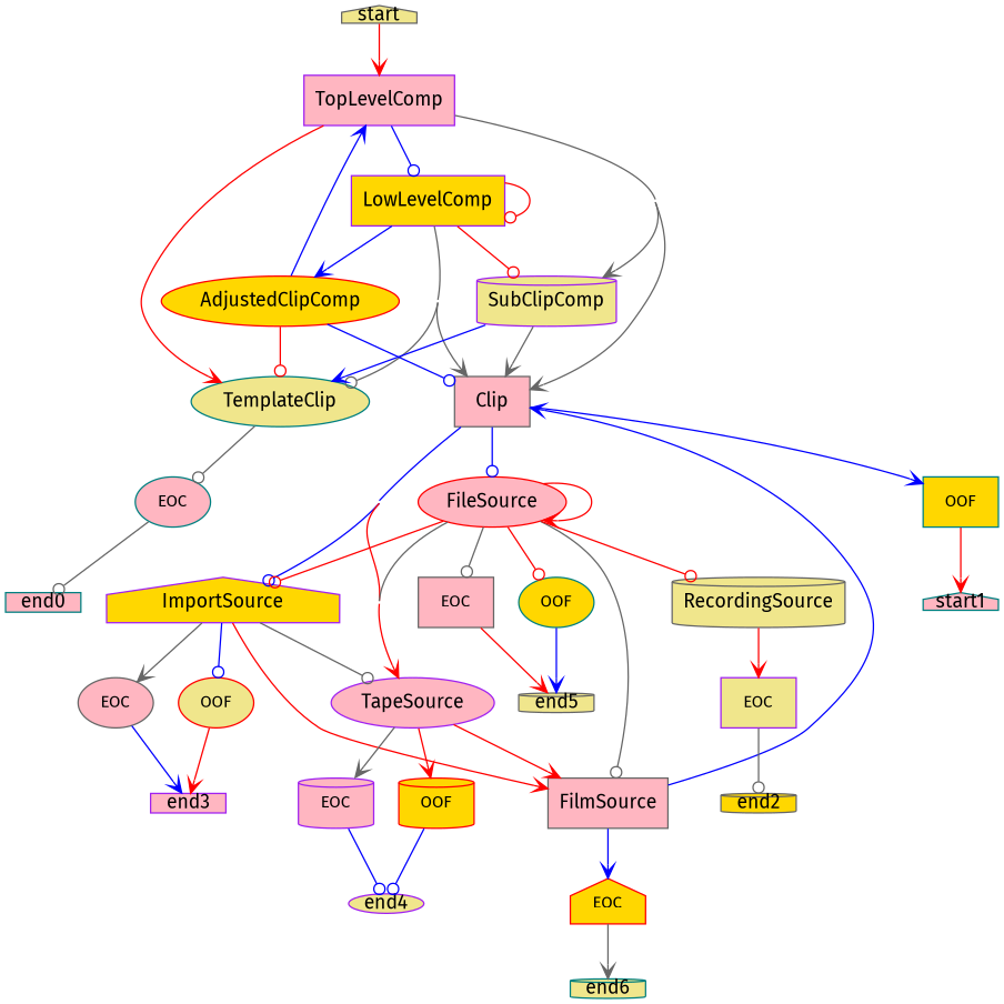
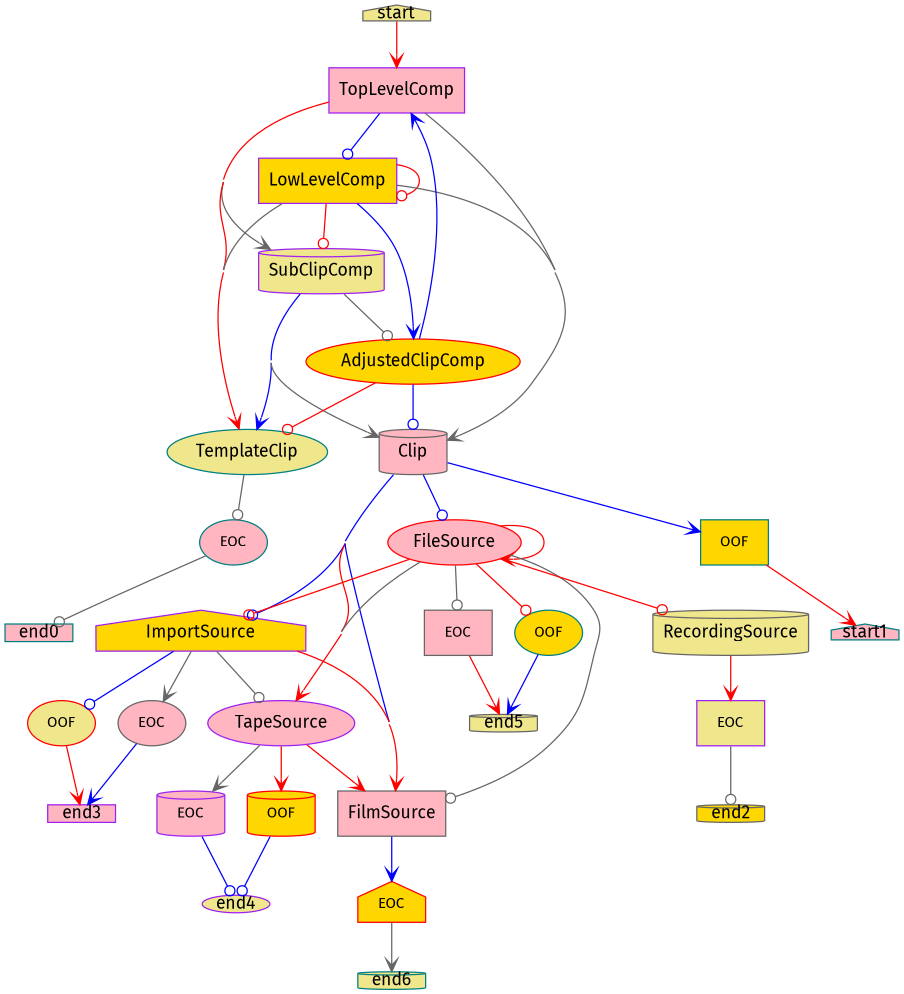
  digraph {
    concentrate=true
    fontname="Fira Sans"
    node [color=purple fillcolor=lightpink fixedsize=true fontname="Fira Sans" shape=ellipse style=filled]
    edge [arrowhead=vee color=red fontname="Fira Sans"]
    start [color=gray40 fillcolor=khaki height=.2 shape=house]
    TopLevelComp [shape=box fixedsize=""]
    LowLevelComp [fillcolor=gold shape=box fixedsize=""]
    SubClipComp [fillcolor=khaki shape=cylinder fixedsize=""]
    TemplateClip [color=teal fillcolor=khaki fixedsize=""]
-   Clip [color=gray40 shape=box fixedsize=""]
+   Clip [color=gray40 shape=cylinder fixedsize=""]
    AdjustedClipComp [color=red fillcolor=gold fixedsize=""]
    n8 [color=teal fontsize=12 height=.5 label=EOC]
    FileSource [color=red fixedsize=""]
    ImportSource [fillcolor=gold shape=house fixedsize=""]
    TapeSource [fixedsize=""]
    FilmSource [color=gray40 shape=box fixedsize=""]
    n13 [color=teal fillcolor=gold fontsize=12 height=.5 label=OOF shape=box]
    end0 [color=teal height=.2 shape=box]
    RecordingSource [color=gray40 fillcolor=khaki shape=cylinder fixedsize=""]
    n16 [color=gray40 fontsize=12 height=.5 label=EOC shape=box]
    n17 [color=teal fillcolor=gold fontsize=12 height=.5 label=OOF]
    n18 [color=red fillcolor=khaki fontsize=12 height=.5 label=OOF]
    n19 [color=gray40 fontsize=12 height=.5 label=EOC]
    n20 [color=red fillcolor=gold fontsize=12 height=.5 label=OOF shape=cylinder]
    n21 [fontsize=12 height=.5 label=EOC shape=cylinder]
    n22 [color=red fillcolor=gold fontsize=12 height=.5 label=EOC shape=house]
    n23 [color=teal height=.2 label=start1 shape=house]
    n24 [fillcolor=khaki fontsize=12 height=.5 label=EOC shape=box]
    end5 [color=gray40 fillcolor=khaki height=.2 shape=cylinder]
    end3 [height=.2 shape=box]
    end4 [fillcolor=khaki height=.2]
    end6 [color=teal fillcolor=khaki height=.2 shape=cylinder]
    end2 [color=gray40 fillcolor=gold height=.2 shape=cylinder]
    start -> TopLevelComp
    TopLevelComp -> LowLevelComp [arrowhead=odot color=blue]
    TopLevelComp -> SubClipComp [color=gray40]
    TopLevelComp -> TemplateClip
    TopLevelComp -> Clip [color=gray40]
    LowLevelComp -> LowLevelComp [arrowhead=odot]
    LowLevelComp -> SubClipComp [arrowhead=odot]
    LowLevelComp -> TemplateClip [arrowhead=odot color=gray40]
    LowLevelComp -> Clip [color=gray40]
    LowLevelComp -> AdjustedClipComp [color=blue]
    SubClipComp -> TemplateClip [color=blue]
    SubClipComp -> Clip [color=gray40]
+   SubClipComp -> AdjustedClipComp [arrowhead=odot color=gray40]
    TemplateClip -> n8 [arrowhead=odot color=gray40]
    Clip -> FileSource [arrowhead=odot color=blue]
    Clip -> ImportSource [arrowhead=odot color=blue]
    Clip -> TapeSource
-   FilmSource -> Clip [color=blue]
+   Clip -> FilmSource [color=blue]
    Clip -> n13 [color=blue]
    AdjustedClipComp -> TopLevelComp [color=blue]
    AdjustedClipComp -> TemplateClip [arrowhead=odot]
    AdjustedClipComp -> Clip [arrowhead=odot color=blue]
    n8 -> end0 [arrowhead=odot color=gray40]
    FileSource -> FileSource
    FileSource -> ImportSource [arrowhead=odot]
    FileSource -> TapeSource [arrowhead=odot color=gray40]
    FileSource -> FilmSource [arrowhead=odot color=gray40]
    FileSource -> RecordingSource [arrowhead=odot]
    FileSource -> n16 [arrowhead=odot color=gray40]
    FileSource -> n17 [arrowhead=odot]
    ImportSource -> TapeSource [arrowhead=odot color=gray40]
    ImportSource -> FilmSource
    ImportSource -> n18 [arrowhead=odot color=blue]
    ImportSource -> n19 [color=gray40]
    TapeSource -> FilmSource
    TapeSource -> n20
    TapeSource -> n21 [color=gray40]
    FilmSource -> n22 [color=blue]
    n13 -> n23
    RecordingSource -> n24
    n16 -> end5
    n17 -> end5 [color=blue]
    n18 -> end3
    n19 -> end3 [color=blue]
    n20 -> end4 [arrowhead=odot color=blue]
    n21 -> end4 [arrowhead=odot color=blue]
    n22 -> end6 [color=gray40]
    n24 -> end2 [arrowhead=odot color=gray40]
  }
